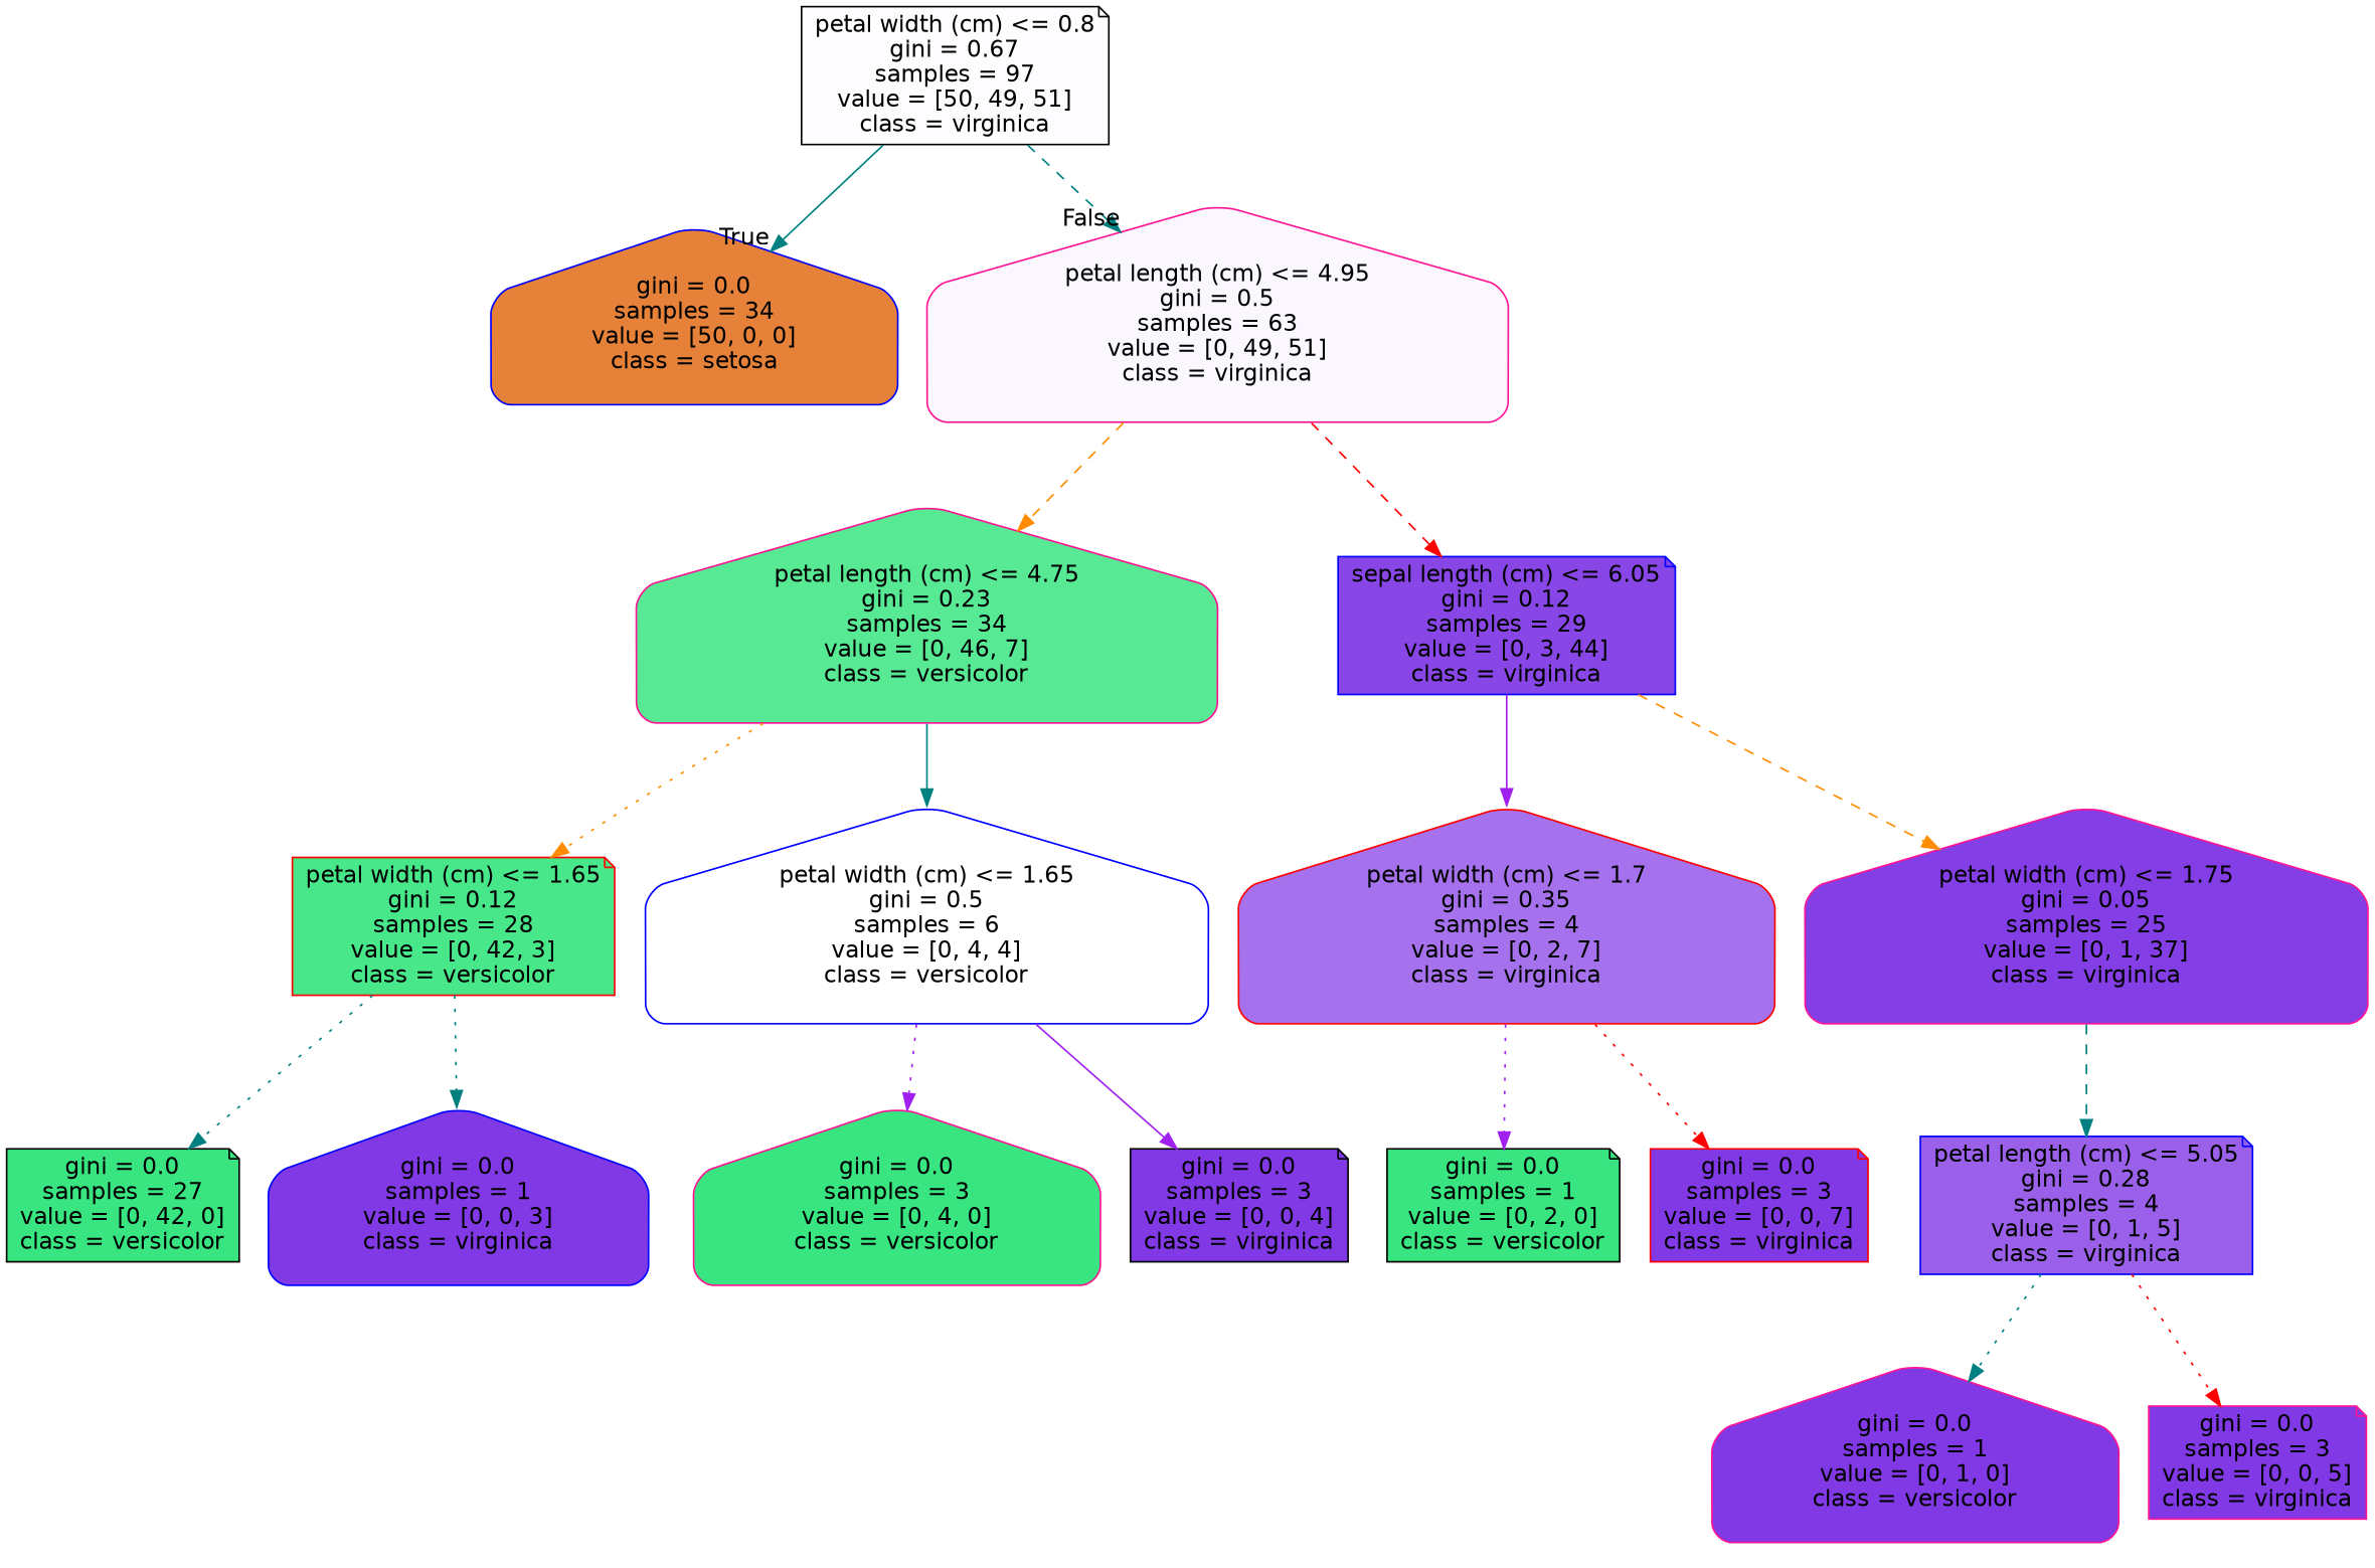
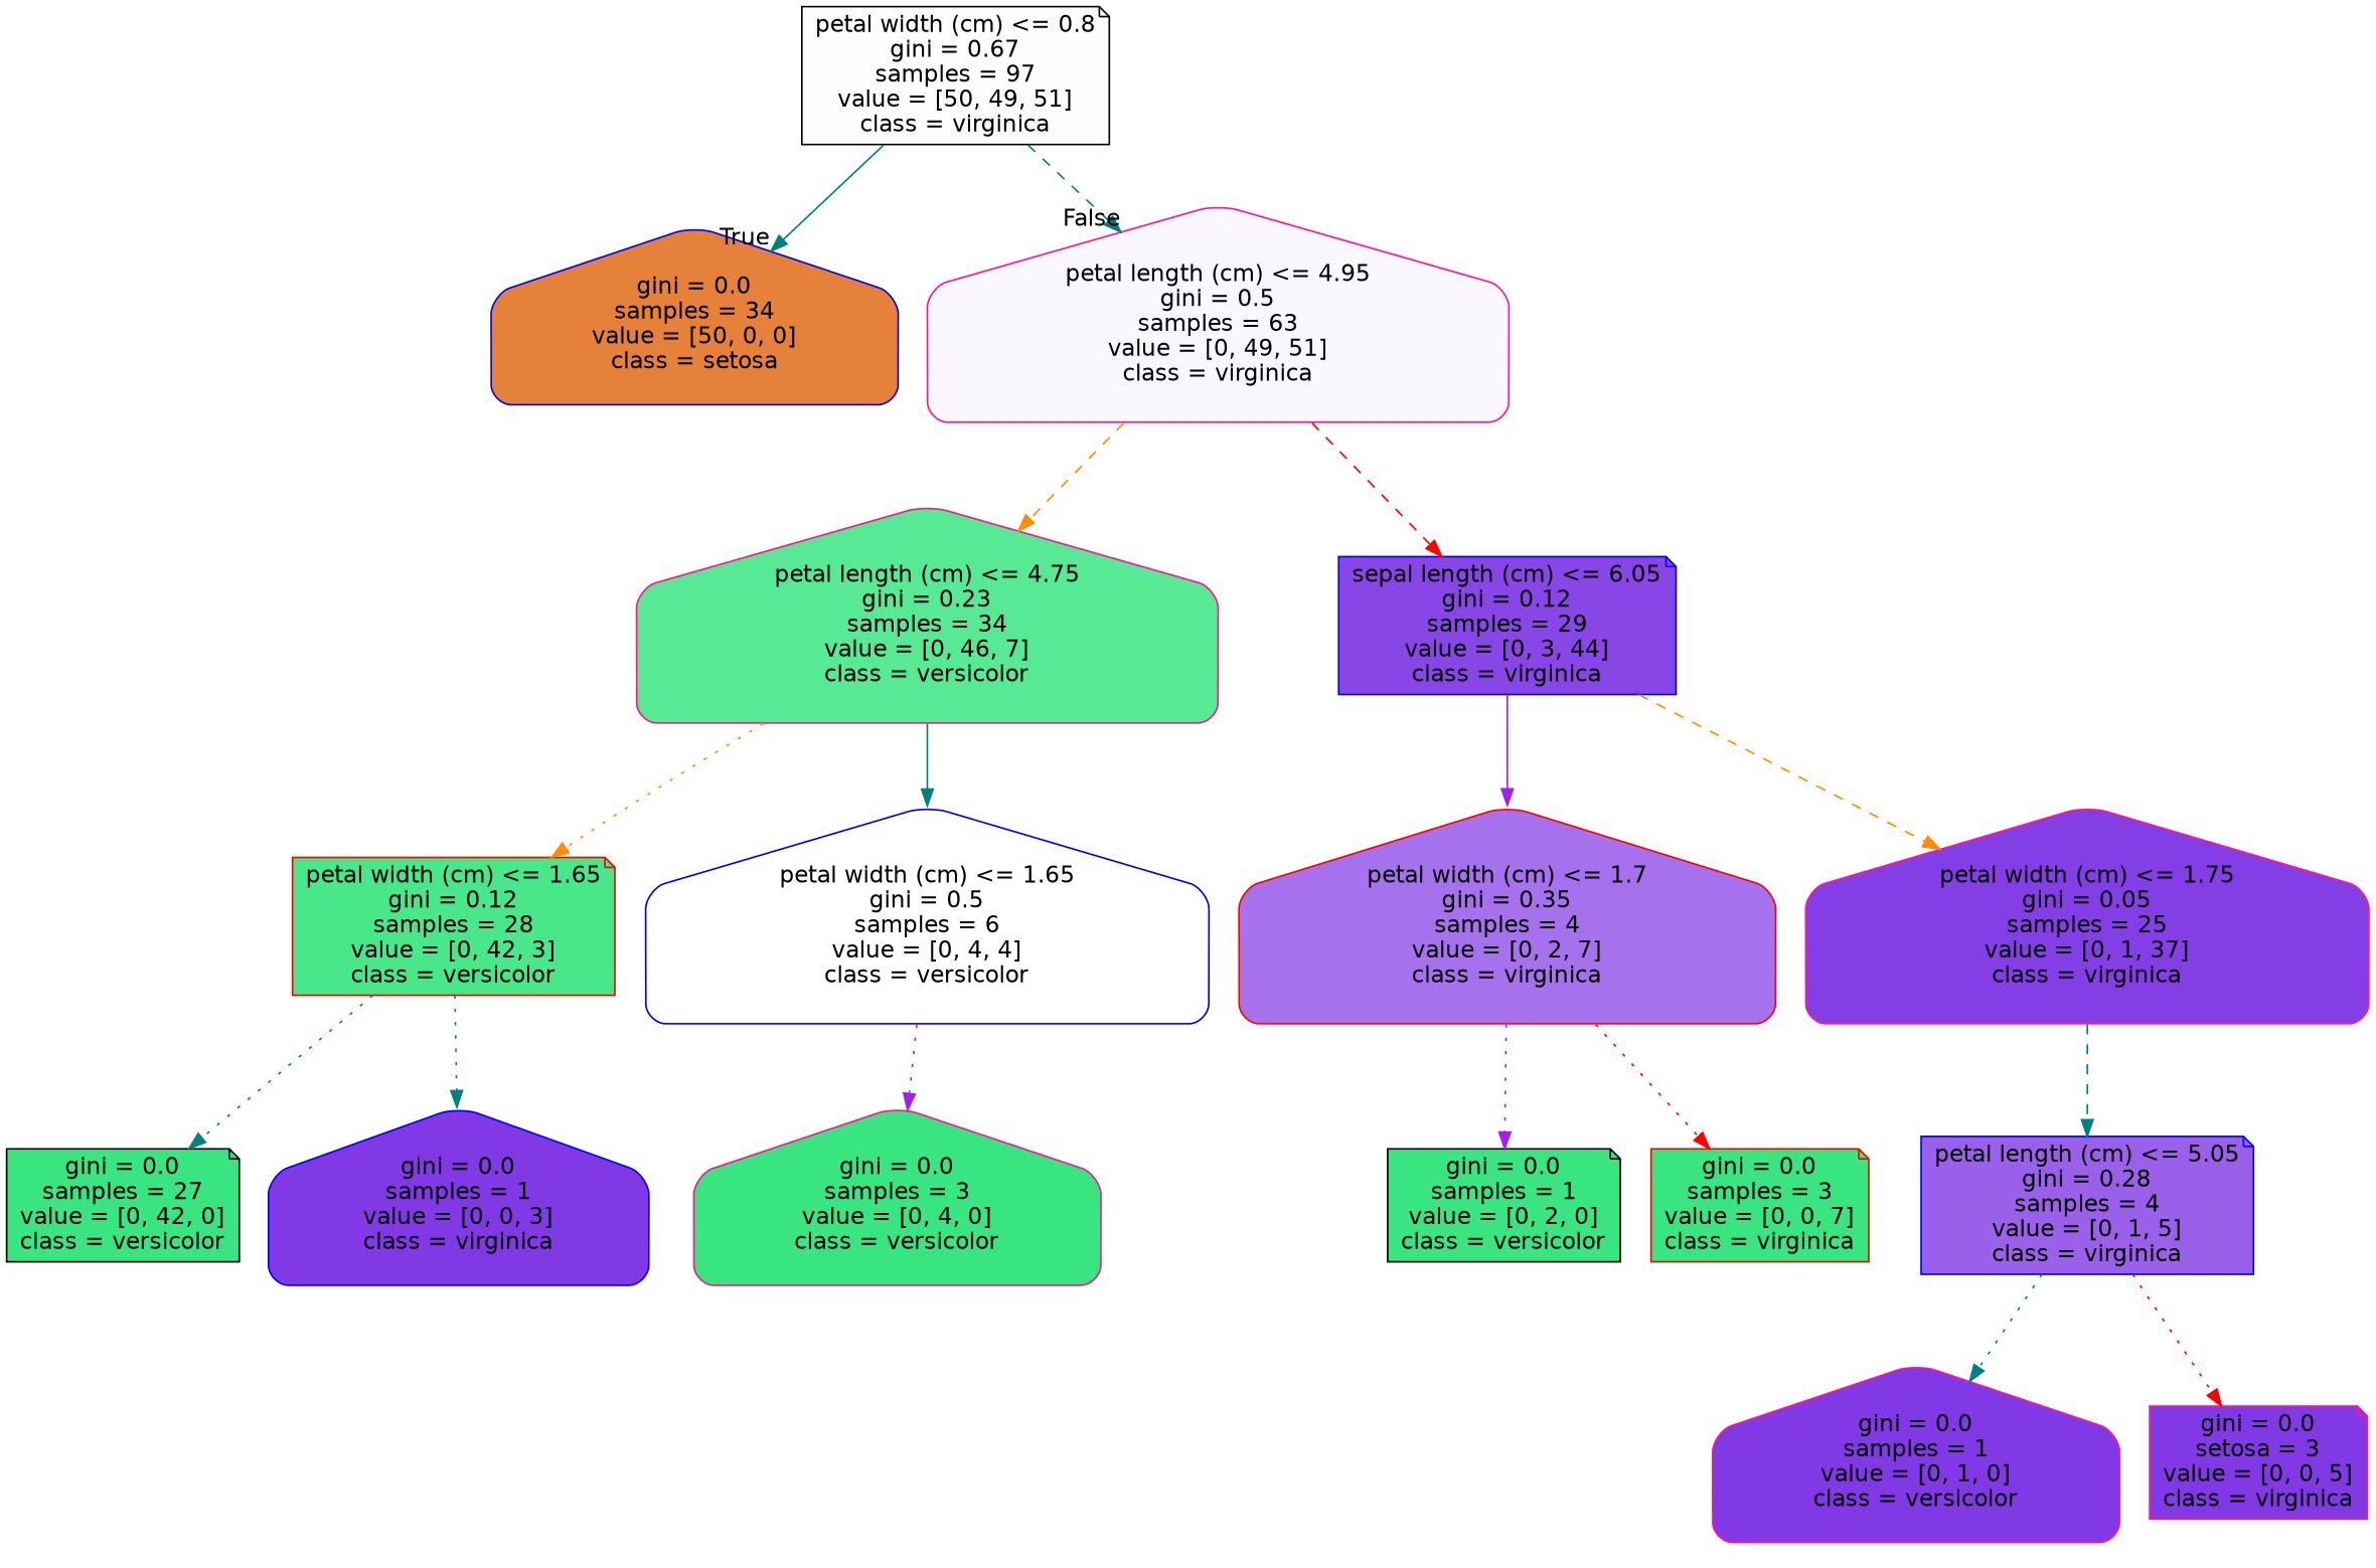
  digraph {
    node [color=deeppink fillcolor="#8139e5ff" fontname=helvetica shape=note style="filled, rounded"]
    edge [color=teal fontname=helvetica style=dotted]
    n1 [color=black fillcolor="#8139e503" label="petal width (cm) <= 0.8\ngini = 0.67\nsamples = 97\nvalue = [50, 49, 51]\nclass = virginica"]
    n2 [color=blue fillcolor="#e58139ff" label="gini = 0.0\nsamples = 34\nvalue = [50, 0, 0]\nclass = setosa" shape=house]
    n3 [fillcolor="#8139e50a" label="petal length (cm) <= 4.95\ngini = 0.5\nsamples = 63\nvalue = [0, 49, 51]\nclass = virginica" shape=house]
    n4 [fillcolor="#39e581d8" label="petal length (cm) <= 4.75\ngini = 0.23\nsamples = 34\nvalue = [0, 46, 7]\nclass = versicolor" shape=house]
    n5 [color=blue fillcolor="#8139e5ee" label="sepal length (cm) <= 6.05\ngini = 0.12\nsamples = 29\nvalue = [0, 3, 44]\nclass = virginica"]
    n6 [color=red fillcolor="#39e581ed" label="petal width (cm) <= 1.65\ngini = 0.12\nsamples = 28\nvalue = [0, 42, 3]\nclass = versicolor"]
    n7 [color=blue fillcolor="#39e58100" label="petal width (cm) <= 1.65\ngini = 0.5\nsamples = 6\nvalue = [0, 4, 4]\nclass = versicolor" shape=house]
    n8 [color=red fillcolor="#8139e5b6" label="petal width (cm) <= 1.7\ngini = 0.35\nsamples = 4\nvalue = [0, 2, 7]\nclass = virginica" shape=house]
    n9 [fillcolor="#8139e5f8" label="petal width (cm) <= 1.75\ngini = 0.05\nsamples = 25\nvalue = [0, 1, 37]\nclass = virginica" shape=house]
    n10 [color=black fillcolor="#39e581ff" label="gini = 0.0\nsamples = 27\nvalue = [0, 42, 0]\nclass = versicolor"]
    n11 [color=blue label="gini = 0.0\nsamples = 1\nvalue = [0, 0, 3]\nclass = virginica" shape=house]
    n12 [fillcolor="#39e581ff" label="gini = 0.0\nsamples = 3\nvalue = [0, 4, 0]\nclass = versicolor" shape=house]
-   n13 [color=black label="gini = 0.0\nsamples = 3\nvalue = [0, 0, 4]\nclass = virginica"]
    n14 [color=black fillcolor="#39e581ff" label="gini = 0.0\nsamples = 1\nvalue = [0, 2, 0]\nclass = versicolor"]
-   n15 [color=red label="gini = 0.0\nsamples = 3\nvalue = [0, 0, 7]\nclass = virginica"]
+   n15 [color=red fillcolor="#39e581ff" label="gini = 0.0\nsamples = 3\nvalue = [0, 0, 7]\nclass = virginica"]
    n16 [color=blue fillcolor="#8139e5cc" label="petal length (cm) <= 5.05\ngini = 0.28\nsamples = 4\nvalue = [0, 1, 5]\nclass = virginica"]
    n17 [label="gini = 0.0\nsamples = 1\nvalue = [0, 1, 0]\nclass = versicolor" shape=house]
-   n18 [label="gini = 0.0\nsamples = 3\nvalue = [0, 0, 5]\nclass = virginica"]
+   n18 [label="gini = 0.0\nsetosa = 3\nvalue = [0, 0, 5]\nclass = virginica"]
    n1 -> n2 [headlabel=True labelangle=45 labeldistance=2.5 style=solid]
    n1 -> n3 [headlabel=False labelangle=-45 labeldistance=2.5 style=dashed]
    n3 -> n4 [color=darkorange style=dashed]
    n3 -> n5 [color=red style=dashed]
    n4 -> n6 [color=darkorange]
    n4 -> n7 [style=solid]
    n5 -> n8 [color=purple style=solid]
    n5 -> n9 [color=darkorange style=dashed]
    n6 -> n10
    n6 -> n11
    n7 -> n12 [color=purple]
-   n7 -> n13 [color=purple style=solid]
    n8 -> n14 [color=purple]
    n8 -> n15 [color=red]
    n9 -> n16 [style=dashed]
    n16 -> n17
    n16 -> n18 [color=red]
  }
